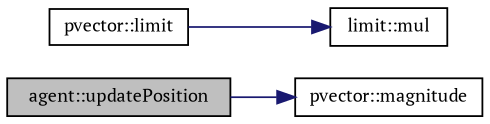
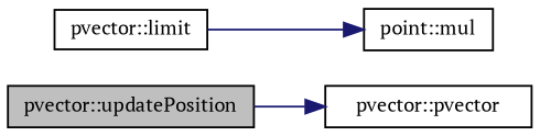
  digraph {
    fontname="PT Serif"
    rankdir=LR
    node [color=black fillcolor=white fontname="PT Serif" fontsize=10 shape=record style=filled]
    edge [color=midnightblue fontname="PT Serif" fontsize=10 labelfontname=Helvetica labelfontsize=10 style=solid]
-   n1 [fillcolor=grey75 fontcolor=black height=0.2 label="agent::updatePosition" width=0.4]
-   n2 [height=0.2 label="pvector::magnitude" width=0.4]
+   n1 [fillcolor=grey75 fontcolor=black height=0.2 label="pvector::updatePosition" width=0.4]
+   n2 [height=0.2 label="pvector::pvector" width=0.4]
    n3 [height=0.2 label="pvector::limit" width=0.4]
-   n4 [height=0.2 label="limit::mul" width=0.4]
+   n4 [height=0.2 label="point::mul" width=0.4]
    n1 -> n2
    n3 -> n4
  }
